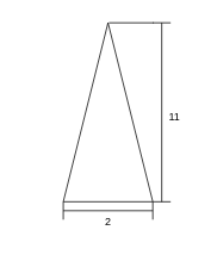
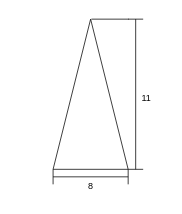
  <mxCell id="0" />
  <mxCell id="1" parent="0" />
  <mxCell id="2" value="" style="triangle;whiteSpace=wrap;html=1;rotation=-90;" vertex="1" parent="1"><mxGeometry x="20" y="75" width="200" height="100" as="geometry" /></mxCell>
  <mxCell id="3" value="" style="shape=crossbar;whiteSpace=wrap;html=1;rounded=1;" vertex="1" parent="1"><mxGeometry x="70" y="225" width="100" height="20" as="geometry" /></mxCell>
- <mxCell id="4" value="2" style="text;html=1;align=center;verticalAlign=middle;resizable=0;points=[];autosize=1;strokeColor=none;fillColor=none;" vertex="1" parent="1"><mxGeometry x="105" y="233" width="30" height="30" as="geometry" /></mxCell>
+ <mxCell id="4" value="8" style="text;html=1;align=center;verticalAlign=middle;resizable=0;points=[];autosize=1;strokeColor=none;fillColor=none;" vertex="1" parent="1"><mxGeometry x="105" y="233" width="30" height="30" as="geometry" /></mxCell>
  <mxCell id="5" value="" style="shape=crossbar;whiteSpace=wrap;html=1;rounded=1;direction=south;" vertex="1" parent="1"><mxGeometry x="170" y="25" width="20" height="200" as="geometry" /></mxCell>
  <mxCell id="6" value="" style="line;strokeWidth=1;html=1;perimeter=backbonePerimeter;points=[];outlineConnect=0;" vertex="1" parent="1"><mxGeometry x="121" y="20" width="50" height="10" as="geometry" /></mxCell>
  <mxCell id="7" value="11" style="text;html=1;align=center;verticalAlign=middle;resizable=0;points=[];autosize=1;strokeColor=none;fillColor=none;" vertex="1" parent="1"><mxGeometry x="174" y="115" width="40" height="30" as="geometry" /></mxCell>
